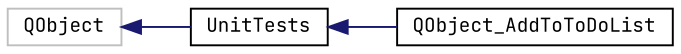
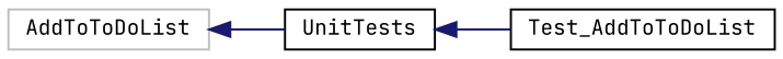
  digraph {
    fontname="JetBrains Mono"
    rankdir=LR
    node [color=black fillcolor=white fontname="JetBrains Mono" fontsize=10 shape=record style=filled]
    edge [color=midnightblue dir=back fontname="JetBrains Mono" fontsize=10 labelfontname=Helvetica labelfontsize=10 style=solid]
-   n1 [color=grey75 height=0.2 label=QObject width=0.4]
+   n1 [color=grey75 height=0.2 label=AddToToDoList width=0.4]
    n2 [height=0.2 label=UnitTests width=0.4]
-   n3 [height=0.2 label=QObject_AddToToDoList width=0.4]
+   n3 [height=0.2 label=Test_AddToToDoList width=0.4]
    n1 -> n2
    n2 -> n3
  }
